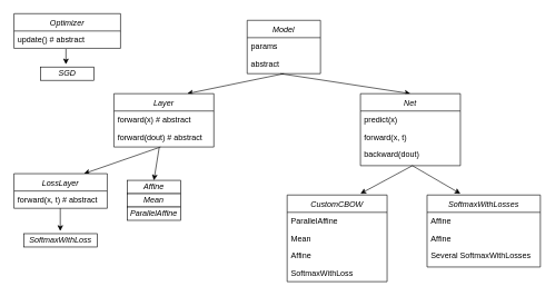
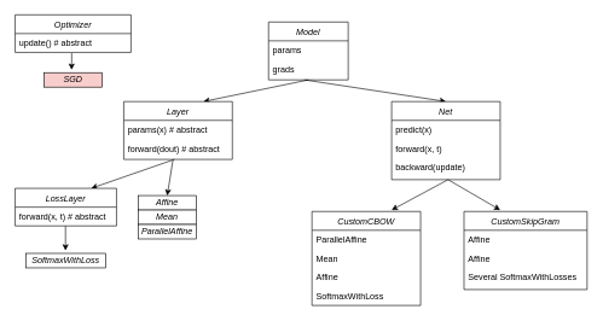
  <mxCell id="0" />
  <mxCell id="1" parent="0" />
  <mxCell id="2" value="" style="endArrow=classic;html=1;exitX=0.5;exitY=1;exitDx=0;exitDy=0;" edge="1" parent="1" source="35"><mxGeometry width="50" height="50" relative="1" as="geometry"><mxPoint x="380" y="260" as="sourcePoint" /><mxPoint x="280" y="140" as="targetPoint" /></mxGeometry></mxCell>
  <mxCell id="3" value="" style="endArrow=classic;html=1;exitX=0.5;exitY=1;exitDx=0;exitDy=0;entryX=0.75;entryY=0;entryDx=0;entryDy=0;" edge="1" parent="1" target="9"><mxGeometry width="50" height="50" relative="1" as="geometry"><mxPoint x="240" y="220" as="sourcePoint" /><mxPoint x="120" y="250" as="targetPoint" /></mxGeometry></mxCell>
  <mxCell id="4" value="" style="endArrow=classic;html=1;entryX=0.5;entryY=0;entryDx=0;entryDy=0;" edge="1" parent="1" target="20"><mxGeometry width="50" height="50" relative="1" as="geometry"><mxPoint x="420" y="110" as="sourcePoint" /><mxPoint x="570" y="140" as="targetPoint" /></mxGeometry></mxCell>
  <mxCell id="5" value="Layer" style="swimlane;fontStyle=2;align=center;verticalAlign=top;childLayout=stackLayout;horizontal=1;startSize=26;horizontalStack=0;resizeParent=1;resizeLast=0;collapsible=1;marginBottom=0;rounded=0;shadow=0;strokeWidth=1;" vertex="1" parent="1"><mxGeometry x="170" y="140" width="150" height="80" as="geometry"><mxRectangle x="230" y="140" width="160" height="26" as="alternateBounds" /></mxGeometry></mxCell>
- <mxCell id="6" value="forward(x) # abstract" style="text;align=left;verticalAlign=top;spacingLeft=4;spacingRight=4;overflow=hidden;rotatable=0;points=[[0,0.5],[1,0.5]];portConstraint=eastwest;" vertex="1" parent="5"><mxGeometry y="26" width="150" height="26" as="geometry" /></mxCell>
+ <mxCell id="6" value="params(x) # abstract" style="text;align=left;verticalAlign=top;spacingLeft=4;spacingRight=4;overflow=hidden;rotatable=0;points=[[0,0.5],[1,0.5]];portConstraint=eastwest;" vertex="1" parent="5"><mxGeometry y="26" width="150" height="26" as="geometry" /></mxCell>
  <mxCell id="7" value="forward(dout) # abstract" style="text;align=left;verticalAlign=top;spacingLeft=4;spacingRight=4;overflow=hidden;rotatable=0;points=[[0,0.5],[1,0.5]];portConstraint=eastwest;rounded=0;shadow=0;html=0;" vertex="1" parent="5"><mxGeometry y="52" width="150" height="26" as="geometry" /></mxCell>
  <mxCell id="8" value="" style="endArrow=classic;html=1;exitX=0.453;exitY=1.115;exitDx=0;exitDy=0;exitPerimeter=0;" edge="1" parent="1" source="7"><mxGeometry width="50" height="50" relative="1" as="geometry"><mxPoint x="250" y="230" as="sourcePoint" /><mxPoint x="230" y="270" as="targetPoint" /></mxGeometry></mxCell>
  <mxCell id="9" value="LossLayer" style="swimlane;fontStyle=2;align=center;verticalAlign=top;childLayout=stackLayout;horizontal=1;startSize=26;horizontalStack=0;resizeParent=1;resizeLast=0;collapsible=1;marginBottom=0;rounded=0;shadow=0;strokeWidth=1;" vertex="1" parent="1"><mxGeometry x="20" y="260" width="140" height="52" as="geometry"><mxRectangle x="230" y="140" width="160" height="26" as="alternateBounds" /></mxGeometry></mxCell>
  <mxCell id="10" value="forward(x, t) # abstract" style="text;align=left;verticalAlign=top;spacingLeft=4;spacingRight=4;overflow=hidden;rotatable=0;points=[[0,0.5],[1,0.5]];portConstraint=eastwest;" vertex="1" parent="9"><mxGeometry y="26" width="140" height="26" as="geometry" /></mxCell>
  <mxCell id="11" value="Optimizer" style="swimlane;fontStyle=2;align=center;verticalAlign=top;childLayout=stackLayout;horizontal=1;startSize=26;horizontalStack=0;resizeParent=1;resizeLast=0;collapsible=1;marginBottom=0;rounded=0;shadow=0;strokeWidth=1;" vertex="1" parent="1"><mxGeometry x="20" y="20" width="160" height="52" as="geometry"><mxRectangle x="230" y="140" width="160" height="26" as="alternateBounds" /></mxGeometry></mxCell>
  <mxCell id="12" value="update() # abstract" style="text;align=left;verticalAlign=top;spacingLeft=4;spacingRight=4;overflow=hidden;rotatable=0;points=[[0,0.5],[1,0.5]];portConstraint=eastwest;" vertex="1" parent="11"><mxGeometry y="26" width="160" height="26" as="geometry" /></mxCell>
  <mxCell id="13" value="" style="endArrow=classic;html=1;exitX=0.488;exitY=1.192;exitDx=0;exitDy=0;exitPerimeter=0;" edge="1" parent="1"><mxGeometry width="50" height="50" relative="1" as="geometry"><mxPoint x="98.08" y="72.992" as="sourcePoint" /><mxPoint x="98" y="96" as="targetPoint" /><Array as="points" /></mxGeometry></mxCell>
- <mxCell id="14" value="&lt;i&gt;SGD&lt;/i&gt;" style="rounded=0;whiteSpace=wrap;html=1;" vertex="1" parent="1"><mxGeometry x="60" y="100" width="80" height="20" as="geometry" /></mxCell>
+ <mxCell id="14" value="&lt;i&gt;SGD&lt;/i&gt;" style="rounded=0;whiteSpace=wrap;html=1;fillColor=#f8cecc;" vertex="1" parent="1"><mxGeometry x="60" y="100" width="80" height="20" as="geometry" /></mxCell>
  <mxCell id="15" value="&lt;i&gt;Affine&lt;/i&gt;" style="rounded=0;whiteSpace=wrap;html=1;" vertex="1" parent="1"><mxGeometry x="190" y="270" width="80" height="20" as="geometry" /></mxCell>
  <mxCell id="16" value="&lt;i&gt;Mean&lt;/i&gt;" style="rounded=0;whiteSpace=wrap;html=1;" vertex="1" parent="1"><mxGeometry x="190" y="290" width="80" height="20" as="geometry" /></mxCell>
  <mxCell id="17" value="&lt;i&gt;ParallelAffine&lt;/i&gt;" style="rounded=0;whiteSpace=wrap;html=1;" vertex="1" parent="1"><mxGeometry x="190" y="310" width="80" height="20" as="geometry" /></mxCell>
  <mxCell id="18" value="" style="endArrow=classic;html=1;exitX=0.507;exitY=1.231;exitDx=0;exitDy=0;exitPerimeter=0;" edge="1" parent="1"><mxGeometry width="50" height="50" relative="1" as="geometry"><mxPoint x="89.5" y="311.996" as="sourcePoint" /><mxPoint x="89.52" y="345.99" as="targetPoint" /></mxGeometry></mxCell>
  <mxCell id="19" value="&lt;i&gt;SoftmaxWithLoss&lt;/i&gt;" style="rounded=0;whiteSpace=wrap;html=1;" vertex="1" parent="1"><mxGeometry x="35" y="350" width="110" height="20" as="geometry" /></mxCell>
  <mxCell id="20" value="Net" style="swimlane;fontStyle=2;align=center;verticalAlign=top;childLayout=stackLayout;horizontal=1;startSize=26;horizontalStack=0;resizeParent=1;resizeLast=0;collapsible=1;marginBottom=0;rounded=0;shadow=0;strokeWidth=1;" vertex="1" parent="1"><mxGeometry x="540" y="140" width="150" height="108" as="geometry"><mxRectangle x="230" y="140" width="160" height="26" as="alternateBounds" /></mxGeometry></mxCell>
  <mxCell id="21" value="predict(x)" style="text;align=left;verticalAlign=top;spacingLeft=4;spacingRight=4;overflow=hidden;rotatable=0;points=[[0,0.5],[1,0.5]];portConstraint=eastwest;" vertex="1" parent="20"><mxGeometry y="26" width="150" height="26" as="geometry" /></mxCell>
  <mxCell id="22" value="forward(x, t)" style="text;align=left;verticalAlign=top;spacingLeft=4;spacingRight=4;overflow=hidden;rotatable=0;points=[[0,0.5],[1,0.5]];portConstraint=eastwest;rounded=0;shadow=0;html=0;" vertex="1" parent="20"><mxGeometry y="52" width="150" height="26" as="geometry" /></mxCell>
- <mxCell id="23" value="backward(dout)" style="text;align=left;verticalAlign=top;spacingLeft=4;spacingRight=4;overflow=hidden;rotatable=0;points=[[0,0.5],[1,0.5]];portConstraint=eastwest;rounded=0;shadow=0;html=0;" vertex="1" parent="20"><mxGeometry y="78" width="150" height="26" as="geometry" /></mxCell>
+ <mxCell id="23" value="backward(update)" style="text;align=left;verticalAlign=top;spacingLeft=4;spacingRight=4;overflow=hidden;rotatable=0;points=[[0,0.5],[1,0.5]];portConstraint=eastwest;rounded=0;shadow=0;html=0;" vertex="1" parent="20"><mxGeometry y="78" width="150" height="26" as="geometry" /></mxCell>
  <mxCell id="24" value="" style="endArrow=classic;html=1;exitX=0.453;exitY=1.115;exitDx=0;exitDy=0;exitPerimeter=0;" edge="1" parent="1"><mxGeometry width="50" height="50" relative="1" as="geometry"><mxPoint x="617.95" y="248" as="sourcePoint" /><mxPoint x="540" y="290" as="targetPoint" /></mxGeometry></mxCell>
  <mxCell id="25" value="" style="endArrow=classic;html=1;exitX=0.453;exitY=1.115;exitDx=0;exitDy=0;exitPerimeter=0;" edge="1" parent="1"><mxGeometry width="50" height="50" relative="1" as="geometry"><mxPoint x="617.95" y="248" as="sourcePoint" /><mxPoint x="690" y="290" as="targetPoint" /></mxGeometry></mxCell>
  <mxCell id="26" value="CustomCBOW" style="swimlane;fontStyle=2;align=center;verticalAlign=top;childLayout=stackLayout;horizontal=1;startSize=26;horizontalStack=0;resizeParent=1;resizeLast=0;collapsible=1;marginBottom=0;rounded=0;shadow=0;strokeWidth=1;" vertex="1" parent="1"><mxGeometry x="430" y="292" width="150" height="130" as="geometry"><mxRectangle x="230" y="140" width="160" height="26" as="alternateBounds" /></mxGeometry></mxCell>
  <mxCell id="27" value="ParallelAffine" style="text;align=left;verticalAlign=top;spacingLeft=4;spacingRight=4;overflow=hidden;rotatable=0;points=[[0,0.5],[1,0.5]];portConstraint=eastwest;" vertex="1" parent="26"><mxGeometry y="26" width="150" height="26" as="geometry" /></mxCell>
  <mxCell id="28" value="Mean" style="text;align=left;verticalAlign=top;spacingLeft=4;spacingRight=4;overflow=hidden;rotatable=0;points=[[0,0.5],[1,0.5]];portConstraint=eastwest;rounded=0;shadow=0;html=0;" vertex="1" parent="26"><mxGeometry y="52" width="150" height="26" as="geometry" /></mxCell>
  <mxCell id="29" value="Affine" style="text;align=left;verticalAlign=top;spacingLeft=4;spacingRight=4;overflow=hidden;rotatable=0;points=[[0,0.5],[1,0.5]];portConstraint=eastwest;rounded=0;shadow=0;html=0;" vertex="1" parent="26"><mxGeometry y="78" width="150" height="26" as="geometry" /></mxCell>
  <mxCell id="30" value="SoftmaxWithLoss" style="text;align=left;verticalAlign=top;spacingLeft=4;spacingRight=4;overflow=hidden;rotatable=0;points=[[0,0.5],[1,0.5]];portConstraint=eastwest;rounded=0;shadow=0;html=0;" vertex="1" parent="26"><mxGeometry y="104" width="150" height="26" as="geometry" /></mxCell>
- <mxCell id="31" value="SoftmaxWithLosses" style="swimlane;fontStyle=2;align=center;verticalAlign=top;childLayout=stackLayout;horizontal=1;startSize=26;horizontalStack=0;resizeParent=1;resizeLast=0;collapsible=1;marginBottom=0;rounded=0;shadow=0;strokeWidth=1;" vertex="1" parent="1"><mxGeometry x="640" y="292" width="170" height="108" as="geometry"><mxRectangle x="230" y="140" width="160" height="26" as="alternateBounds" /></mxGeometry></mxCell>
+ <mxCell id="31" value="CustomSkipGram" style="swimlane;fontStyle=2;align=center;verticalAlign=top;childLayout=stackLayout;horizontal=1;startSize=26;horizontalStack=0;resizeParent=1;resizeLast=0;collapsible=1;marginBottom=0;rounded=0;shadow=0;strokeWidth=1;" vertex="1" parent="1"><mxGeometry x="640" y="292" width="170" height="108" as="geometry"><mxRectangle x="230" y="140" width="160" height="26" as="alternateBounds" /></mxGeometry></mxCell>
  <mxCell id="32" value="Affine" style="text;align=left;verticalAlign=top;spacingLeft=4;spacingRight=4;overflow=hidden;rotatable=0;points=[[0,0.5],[1,0.5]];portConstraint=eastwest;" vertex="1" parent="31"><mxGeometry y="26" width="170" height="26" as="geometry" /></mxCell>
  <mxCell id="33" value="Affine" style="text;align=left;verticalAlign=top;spacingLeft=4;spacingRight=4;overflow=hidden;rotatable=0;points=[[0,0.5],[1,0.5]];portConstraint=eastwest;rounded=0;shadow=0;html=0;" vertex="1" parent="31"><mxGeometry y="52" width="170" height="26" as="geometry" /></mxCell>
  <mxCell id="34" value="Several SoftmaxWithLosses" style="text;align=left;verticalAlign=top;spacingLeft=4;spacingRight=4;overflow=hidden;rotatable=0;points=[[0,0.5],[1,0.5]];portConstraint=eastwest;rounded=0;shadow=0;html=0;" vertex="1" parent="31"><mxGeometry y="78" width="170" height="26" as="geometry" /></mxCell>
  <mxCell id="35" value="Model" style="swimlane;fontStyle=2;align=center;verticalAlign=top;childLayout=stackLayout;horizontal=1;startSize=26;horizontalStack=0;resizeParent=1;resizeLast=0;collapsible=1;marginBottom=0;rounded=0;shadow=0;strokeWidth=1;" parent="1" vertex="1"><mxGeometry x="370" y="30" width="110" height="80" as="geometry"><mxRectangle x="230" y="140" width="160" height="26" as="alternateBounds" /></mxGeometry></mxCell>
  <mxCell id="36" value="params" style="text;align=left;verticalAlign=top;spacingLeft=4;spacingRight=4;overflow=hidden;rotatable=0;points=[[0,0.5],[1,0.5]];portConstraint=eastwest;" parent="35" vertex="1"><mxGeometry y="26" width="110" height="26" as="geometry" /></mxCell>
- <mxCell id="37" value="abstract" style="text;align=left;verticalAlign=top;spacingLeft=4;spacingRight=4;overflow=hidden;rotatable=0;points=[[0,0.5],[1,0.5]];portConstraint=eastwest;rounded=0;shadow=0;html=0;" parent="35" vertex="1"><mxGeometry y="52" width="110" height="26" as="geometry" /></mxCell>
+ <mxCell id="37" value="grads" style="text;align=left;verticalAlign=top;spacingLeft=4;spacingRight=4;overflow=hidden;rotatable=0;points=[[0,0.5],[1,0.5]];portConstraint=eastwest;rounded=0;shadow=0;html=0;" parent="35" vertex="1"><mxGeometry y="52" width="110" height="26" as="geometry" /></mxCell>
